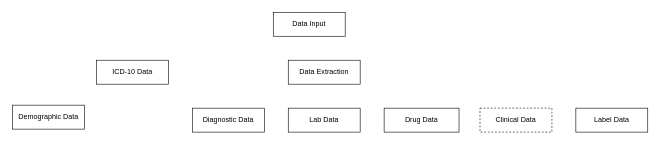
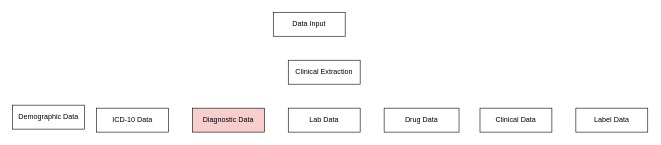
  <mxCell id="0" />
  <mxCell id="1" parent="0" />
  <mxCell id="2" value="Data Input" style="rounded=0;whiteSpace=wrap;html=1;" parent="1" vertex="1"><mxGeometry x="455" y="20" width="120" height="40" as="geometry" /></mxCell>
- <mxCell id="3" value="Data Extraction" style="rounded=0;whiteSpace=wrap;html=1;" parent="1" vertex="1"><mxGeometry x="480" y="100" width="120" height="40" as="geometry" /></mxCell>
+ <mxCell id="3" value="Clinical Extraction" style="rounded=0;whiteSpace=wrap;html=1;" parent="1" vertex="1"><mxGeometry x="480" y="100" width="120" height="40" as="geometry" /></mxCell>
  <mxCell id="4" value="Demographic Data" style="rounded=0;whiteSpace=wrap;html=1;" parent="1" vertex="1"><mxGeometry x="20" y="175" width="120" height="40" as="geometry" /></mxCell>
- <mxCell id="5" value="ICD-10 Data" style="rounded=0;whiteSpace=wrap;html=1;" parent="1" vertex="1"><mxGeometry x="160" y="100" width="120" height="40" as="geometry" /></mxCell>
- <mxCell id="6" value="Diagnostic Data" style="rounded=0;whiteSpace=wrap;html=1;" parent="1" vertex="1"><mxGeometry x="320" y="180" width="120" height="40" as="geometry" /></mxCell>
+ <mxCell id="5" value="ICD-10 Data" style="rounded=0;whiteSpace=wrap;html=1;" parent="1" vertex="1"><mxGeometry x="160" y="180" width="120" height="40" as="geometry" /></mxCell>
+ <mxCell id="6" value="Diagnostic Data" style="rounded=0;whiteSpace=wrap;html=1;fillColor=#f8cecc;" parent="1" vertex="1"><mxGeometry x="320" y="180" width="120" height="40" as="geometry" /></mxCell>
  <mxCell id="7" value="Lab Data" style="rounded=0;whiteSpace=wrap;html=1;" parent="1" vertex="1"><mxGeometry x="480" y="180" width="120" height="40" as="geometry" /></mxCell>
  <mxCell id="8" value="Drug Data" style="rounded=0;whiteSpace=wrap;html=1;" parent="1" vertex="1"><mxGeometry x="640" y="180" width="125" height="40" as="geometry" /></mxCell>
- <mxCell id="9" value="Clinical Data" style="rounded=0;whiteSpace=wrap;html=1;dashed=1;" parent="1" vertex="1"><mxGeometry x="800" y="180" width="120" height="40" as="geometry" /></mxCell>
+ <mxCell id="9" value="Clinical Data" style="rounded=0;whiteSpace=wrap;html=1;" parent="1" vertex="1"><mxGeometry x="800" y="180" width="120" height="40" as="geometry" /></mxCell>
  <mxCell id="10" value="Label Data" style="rounded=0;whiteSpace=wrap;html=1;" parent="1" vertex="1"><mxGeometry x="960" y="180" width="120" height="40" as="geometry" /></mxCell>
